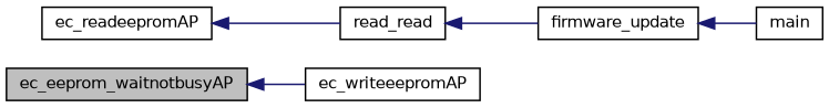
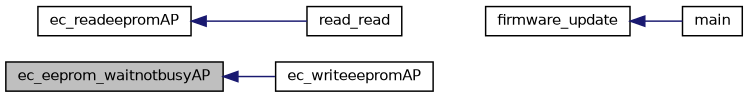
  digraph {
    rankdir=LR
    node [color=black fillcolor=white fontname=Helvetica fontsize=10 shape=record style=filled]
    edge [color=midnightblue dir=back fontname=Helvetica fontsize=10 labelfontname=Helvetica labelfontsize=10 style=solid]
    n1 [fillcolor=grey75 fontcolor=black height=0.2 label=ec_eeprom_waitnotbusyAP width=0.4]
    n2 [height=0.2 label=ec_writeeepromAP width=0.4]
    n3 [height=0.2 label=ec_readeepromAP width=0.4]
    n4 [height=0.2 label=read_read width=0.4]
    n5 [height=0.2 label=firmware_update width=0.4]
    n6 [height=0.2 label=main width=0.4]
    n1 -> n2
    n3 -> n4
-   n4 -> n5
    n5 -> n6
  }
